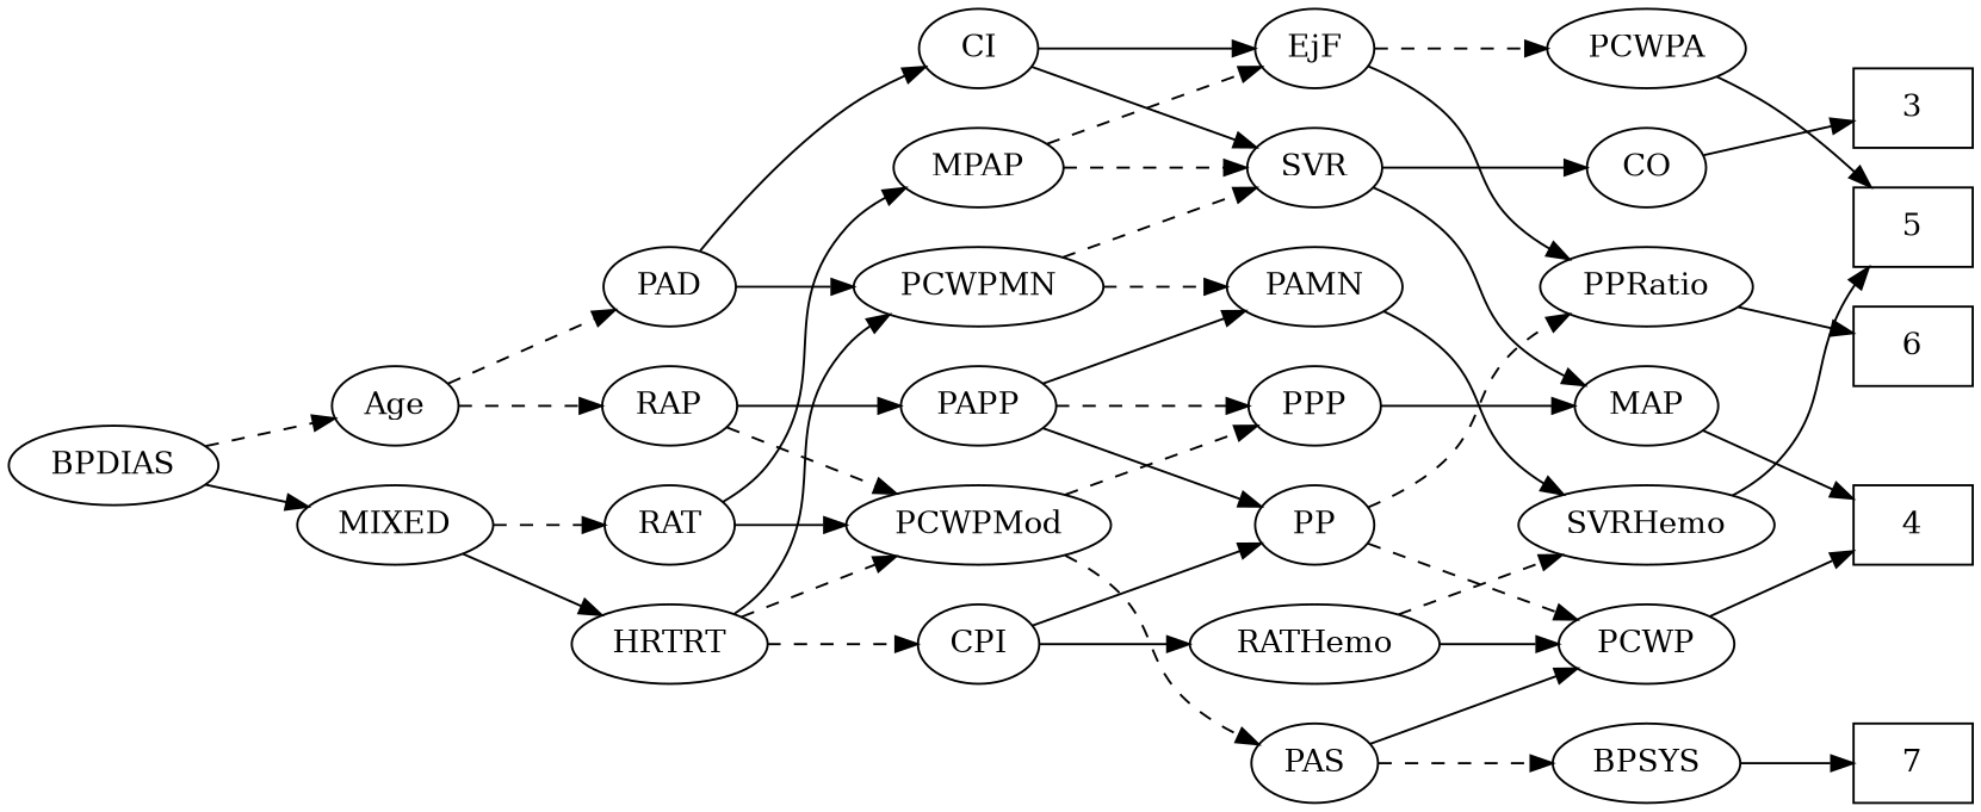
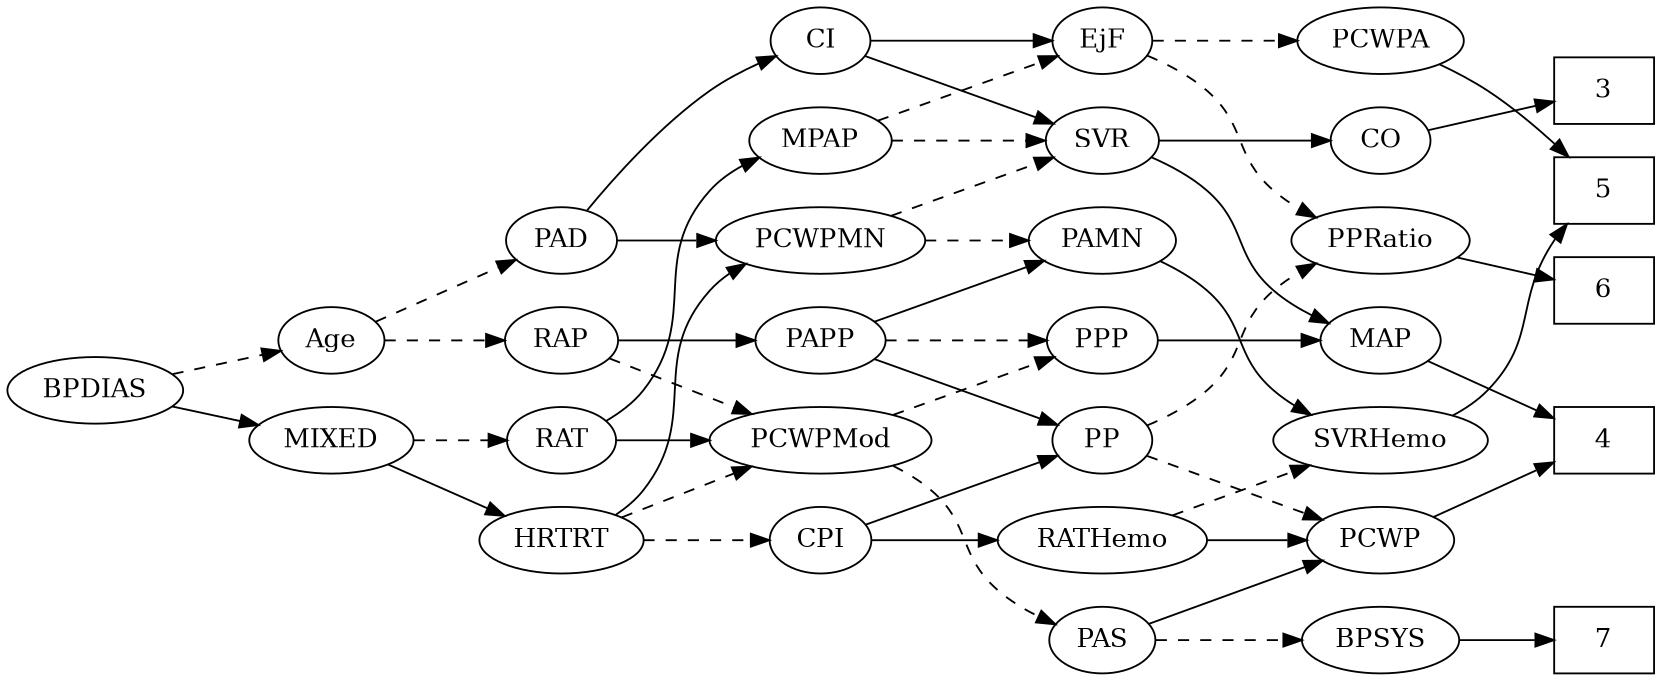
  strict digraph {
    rankdir=LR
    edge [style=solid]
    n1 [height=0.5 label=7 shape=box width=0.75]
    n2 [height=0.5 label=6 shape=box width=0.75]
    3 [height=0.5 shape=box width=0.75]
    4 [height=0.5 shape=box width=0.75]
    5 [height=0.5 shape=box width=0.75]
    Age [height=0.5 width=0.75]
    RAP [height=0.5 width=0.77632]
    PAD [height=0.5 width=0.79437]
    PCWPMod [height=0.5 width=1.4443]
    PAPP [height=0.5 width=0.88464]
    PCWPMN [height=0.5 width=1.3902]
    CI [height=0.5 width=0.75]
    PAS [height=0.5 width=0.75]
    PPP [height=0.5 width=0.75]
    PAMN [height=0.5 width=1.011]
    PP [height=0.5 width=0.75]
    SVR [height=0.5 width=0.77632]
    EjF [height=0.5 width=0.75]
    PCWPA [height=0.5 width=1.1555]
    PPRatio [height=0.5 width=1.1013]
    BPSYS [height=0.5 width=1.0471]
    PCWP [height=0.5 width=0.97491]
    MAP [height=0.5 width=0.84854]
    SVRHemo [height=0.5 width=1.3902]
    MIXED [height=0.5 width=1.1193]
    RAT [height=0.5 width=0.75827]
    HRTRT [height=0.5 width=1.1013]
    MPAP [height=0.5 width=0.97491]
    CPI [height=0.5 width=0.75]
    RATHemo [height=0.5 width=1.3721]
    CO [height=0.5 width=0.75]
    BPDIAS [height=0.5 width=1.1735]
    Age -> RAP [style=dashed]
    Age -> PAD [style=dashed]
    RAP -> PCWPMod [style=dashed]
    RAP -> PAPP
    PAD -> PCWPMN
    PAD -> CI
    PCWPMod -> PAS [style=dashed]
    PCWPMod -> PPP [style=dashed]
    PAPP -> PPP [style=dashed]
    PAPP -> PAMN
    PAPP -> PP
    PCWPMN -> PAMN [style=dashed]
    PCWPMN -> SVR [style=dashed]
    CI -> SVR
    CI -> EjF
    PAS -> BPSYS [style=dashed]
    PAS -> PCWP
    PPP -> MAP
    PAMN -> SVRHemo
    PP -> PPRatio [style=dashed]
    PP -> PCWP [style=dashed]
    SVR -> MAP
    SVR -> CO
    EjF -> PCWPA [style=dashed]
-   EjF -> PPRatio
+   EjF -> PPRatio [style=dashed]
    PCWPA -> 5
    PPRatio -> n2
    BPSYS -> n1
    PCWP -> 4
    MAP -> 4
    SVRHemo -> 5
    MIXED -> RAT [style=dashed]
    MIXED -> HRTRT
    RAT -> PCWPMod
    RAT -> MPAP
    HRTRT -> PCWPMod [style=dashed]
    HRTRT -> PCWPMN
    HRTRT -> CPI [style=dashed]
    MPAP -> SVR [style=dashed]
    MPAP -> EjF [style=dashed]
    CPI -> PP
    CPI -> RATHemo
    RATHemo -> PCWP
    RATHemo -> SVRHemo [style=dashed]
    CO -> 3
    BPDIAS -> Age [style=dashed]
    BPDIAS -> MIXED
  }
